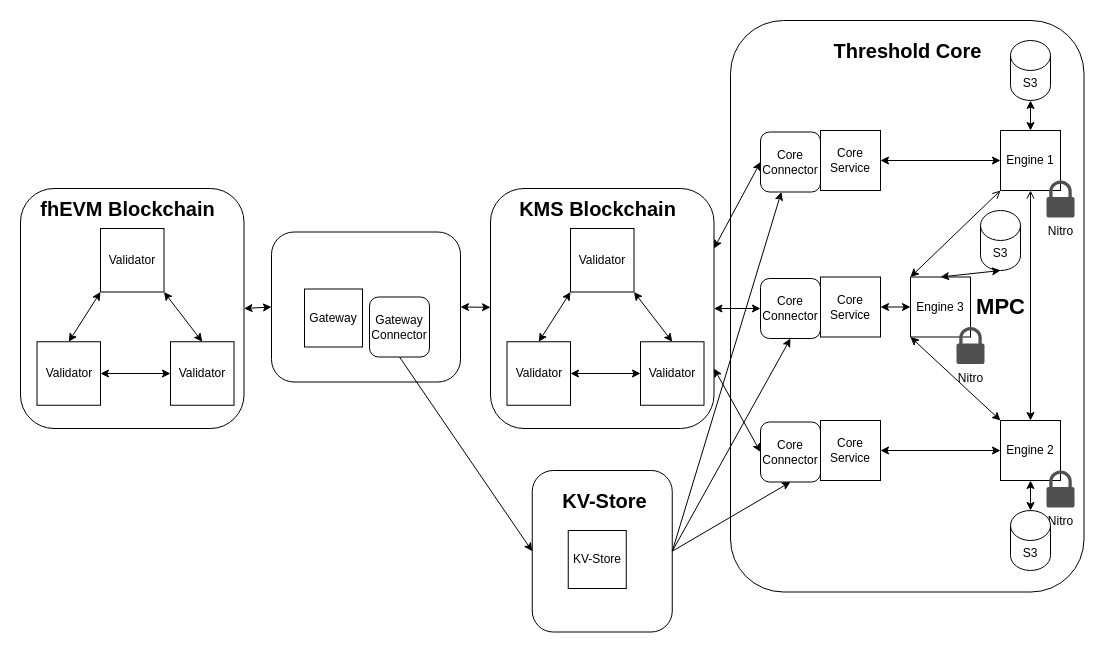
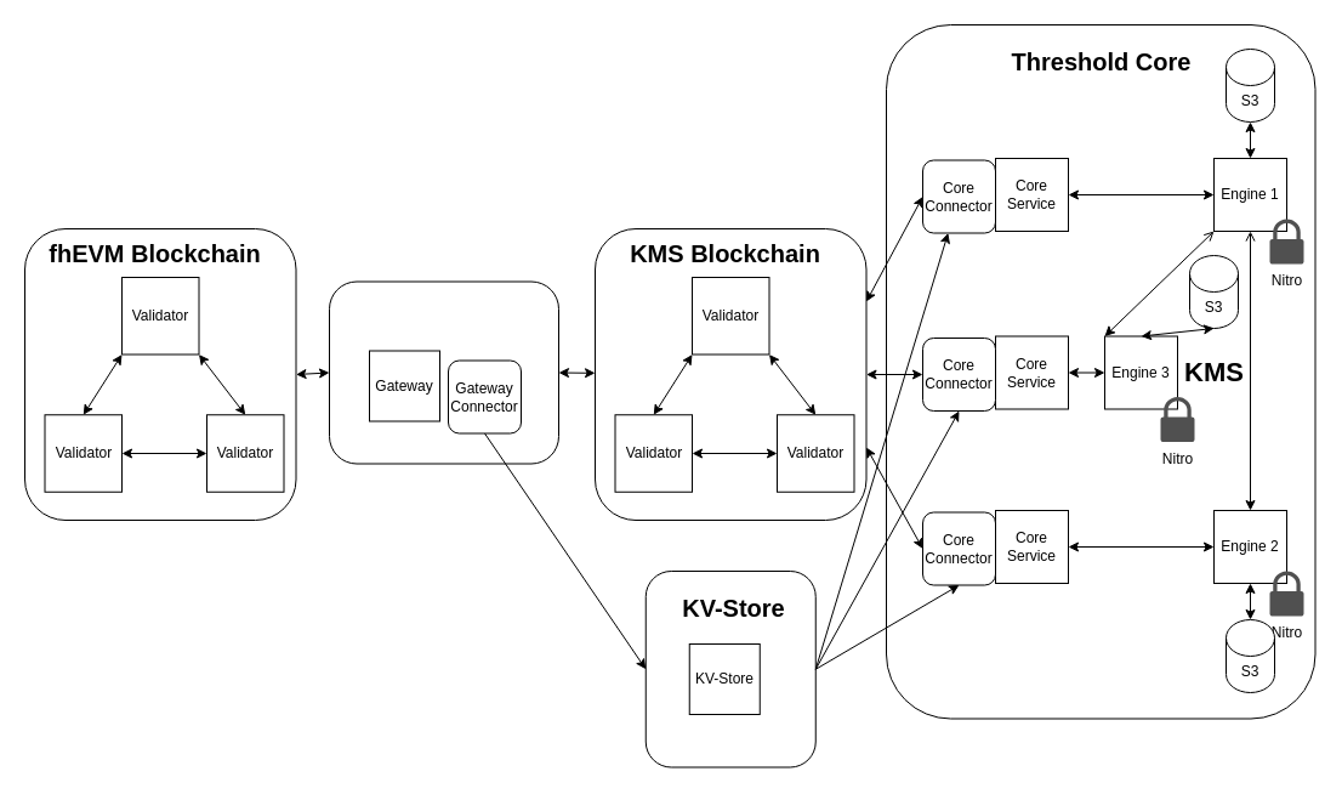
  <mxCell id="0" />
  <mxCell id="1" parent="0" />
  <mxCell id="2" value="&lt;font style=&quot;font-size: 20px;&quot;&gt;&lt;b&gt;KMS blockchain&lt;/b&gt;&lt;/font&gt;" style="rounded=1;whiteSpace=wrap;html=1;fontColor=none;noLabel=1;labelBackgroundColor=none;" parent="1" vertex="1"><mxGeometry x="730" width="353.5" height="571.5" as="geometry" y="20" /></mxCell>
  <mxCell id="3" value="&lt;font style=&quot;font-size: 20px;&quot;&gt;&lt;b&gt;KMS blockchain&lt;/b&gt;&lt;/font&gt;" style="rounded=1;whiteSpace=wrap;html=1;fontColor=none;noLabel=1;labelBackgroundColor=none;" parent="1" vertex="1"><mxGeometry x="271" y="231.5" width="189" height="150" as="geometry" /></mxCell>
  <mxCell id="4" value="&lt;font style=&quot;font-size: 20px;&quot;&gt;&lt;b&gt;KMS blockchain&lt;/b&gt;&lt;/font&gt;" style="rounded=1;whiteSpace=wrap;html=1;fontColor=none;noLabel=1;labelBackgroundColor=none;" parent="1" vertex="1"><mxGeometry x="490" y="188" width="223.5" height="240" as="geometry" /></mxCell>
  <mxCell id="5" value="S3" style="shape=cylinder3;whiteSpace=wrap;html=1;boundedLbl=1;backgroundOutline=1;size=15;" parent="1" vertex="1"><mxGeometry x="1010" y="40" width="40" height="60" as="geometry" /></mxCell>
  <mxCell id="6" value="Engine 1" style="whiteSpace=wrap;html=1;aspect=fixed;" parent="1" vertex="1"><mxGeometry x="1000" y="130" width="60" height="60" as="geometry" /></mxCell>
  <mxCell id="7" value="Nitro" style="sketch=0;pointerEvents=1;shadow=0;dashed=0;html=1;strokeColor=none;fillColor=#505050;labelPosition=center;verticalLabelPosition=bottom;verticalAlign=top;outlineConnect=0;align=center;shape=mxgraph.office.security.lock_protected;" parent="1" vertex="1"><mxGeometry x="1046" y="180" width="28" height="37" as="geometry" /></mxCell>
  <mxCell id="8" value="Engine 3" style="whiteSpace=wrap;html=1;aspect=fixed;" parent="1" vertex="1"><mxGeometry x="910" y="276.5" width="60" height="60" as="geometry" /></mxCell>
  <mxCell id="9" value="Nitro" style="sketch=0;pointerEvents=1;shadow=0;dashed=0;html=1;strokeColor=none;fillColor=#505050;labelPosition=center;verticalLabelPosition=bottom;verticalAlign=top;outlineConnect=0;align=center;shape=mxgraph.office.security.lock_protected;" parent="1" vertex="1"><mxGeometry x="956" y="326.5" width="28" height="37" as="geometry" /></mxCell>
  <mxCell id="10" value="Engine 2" style="whiteSpace=wrap;html=1;aspect=fixed;" parent="1" vertex="1"><mxGeometry x="1000" y="420" width="60" height="60" as="geometry" /></mxCell>
  <mxCell id="11" value="Nitro" style="sketch=0;pointerEvents=1;shadow=0;dashed=0;html=1;strokeColor=none;fillColor=#505050;labelPosition=center;verticalLabelPosition=bottom;verticalAlign=top;outlineConnect=0;align=center;shape=mxgraph.office.security.lock_protected;" parent="1" vertex="1"><mxGeometry x="1046" y="470" width="28" height="37" as="geometry" /></mxCell>
  <mxCell id="12" value="" style="endArrow=classic;startArrow=classic;html=1;rounded=0;exitX=0.5;exitY=0;exitDx=0;exitDy=0;entryX=0.5;entryY=1;entryDx=0;entryDy=0;entryPerimeter=0;" parent="1" source="6" target="5" edge="1"><mxGeometry width="50" height="50" relative="1" as="geometry"><mxPoint x="976" y="150" as="sourcePoint" /><mxPoint x="1026" y="100" as="targetPoint" /></mxGeometry></mxCell>
  <mxCell id="13" value="S3" style="shape=cylinder3;whiteSpace=wrap;html=1;boundedLbl=1;backgroundOutline=1;size=15;" parent="1" vertex="1"><mxGeometry x="980" y="210" width="40" height="60" as="geometry" /></mxCell>
  <mxCell id="14" value="" style="endArrow=classic;startArrow=classic;html=1;rounded=0;exitX=0.5;exitY=0;exitDx=0;exitDy=0;entryX=0.5;entryY=1;entryDx=0;entryDy=0;entryPerimeter=0;" parent="1" source="8" target="13" edge="1"><mxGeometry width="50" height="50" relative="1" as="geometry"><mxPoint x="940" y="280" as="sourcePoint" /><mxPoint x="936" y="250" as="targetPoint" /></mxGeometry></mxCell>
  <mxCell id="15" value="S3" style="shape=cylinder3;whiteSpace=wrap;html=1;boundedLbl=1;backgroundOutline=1;size=15;" parent="1" vertex="1"><mxGeometry x="1010" y="510" width="40" height="60" as="geometry" /></mxCell>
  <mxCell id="16" value="" style="endArrow=classic;startArrow=classic;html=1;rounded=0;entryX=0.5;entryY=0;entryDx=0;entryDy=0;entryPerimeter=0;" parent="1" source="10" target="15" edge="1"><mxGeometry width="50" height="50" relative="1" as="geometry"><mxPoint x="1066" y="590" as="sourcePoint" /><mxPoint x="1002" y="630" as="targetPoint" /></mxGeometry></mxCell>
  <mxCell id="17" value="" style="endArrow=open;startArrow=classic;html=1;rounded=0;exitX=0.5;exitY=0;exitDx=0;exitDy=0;" parent="1" source="10" target="6" edge="1"><mxGeometry width="50" height="50" relative="1" as="geometry"><mxPoint x="986" y="240" as="sourcePoint" /><mxPoint x="1036" y="190" as="targetPoint" /></mxGeometry></mxCell>
  <mxCell id="18" value="" style="endArrow=open;startArrow=classic;html=1;rounded=0;exitX=0;exitY=0;exitDx=0;exitDy=0;entryX=0;entryY=1;entryDx=0;entryDy=0;" parent="1" source="8" target="6" edge="1"><mxGeometry width="50" height="50" relative="1" as="geometry"><mxPoint x="1040" y="330" as="sourcePoint" /><mxPoint x="1040" y="200" as="targetPoint" /></mxGeometry></mxCell>
- <mxCell id="19" value="" style="endArrow=classic;startArrow=classic;html=1;rounded=0;entryX=0;entryY=0;entryDx=0;entryDy=0;exitX=0;exitY=1;exitDx=0;exitDy=0;" parent="1" source="8" target="10" edge="1"><mxGeometry width="50" height="50" relative="1" as="geometry"><mxPoint x="1086" y="310" as="sourcePoint" /><mxPoint x="1070" y="170" as="targetPoint" /></mxGeometry></mxCell>
- <mxCell id="20" value="MPC" style="text;html=1;align=center;verticalAlign=middle;resizable=0;points=[];autosize=1;strokeColor=none;fillColor=none;fontSize=22;fontStyle=1" parent="1" vertex="1"><mxGeometry x="965" y="286.5" width="70" height="40" as="geometry" /></mxCell>
+ <mxCell id="20" value="KMS" style="text;html=1;align=center;verticalAlign=middle;resizable=0;points=[];autosize=1;strokeColor=none;fillColor=none;fontSize=22;fontStyle=1" parent="1" vertex="1"><mxGeometry x="965" y="286.5" width="70" height="40" as="geometry" /></mxCell>
  <mxCell id="21" value="Core Service" style="whiteSpace=wrap;html=1;aspect=fixed;" parent="1" vertex="1"><mxGeometry x="820" y="130" width="60" height="60" as="geometry" /></mxCell>
  <mxCell id="22" value="" style="endArrow=classic;startArrow=classic;html=1;rounded=0;exitX=0;exitY=0.5;exitDx=0;exitDy=0;entryX=1;entryY=0.5;entryDx=0;entryDy=0;" parent="1" source="6" target="21" edge="1"><mxGeometry width="50" height="50" relative="1" as="geometry"><mxPoint x="1106" y="250" as="sourcePoint" /><mxPoint x="1070" y="170" as="targetPoint" /></mxGeometry></mxCell>
  <mxCell id="23" value="Core Service" style="whiteSpace=wrap;html=1;aspect=fixed;" parent="1" vertex="1"><mxGeometry x="820" y="420" width="60" height="60" as="geometry" /></mxCell>
  <mxCell id="24" value="" style="endArrow=classic;startArrow=classic;html=1;rounded=0;entryX=1;entryY=0.5;entryDx=0;entryDy=0;exitX=0;exitY=0.5;exitDx=0;exitDy=0;" parent="1" source="10" target="23" edge="1"><mxGeometry width="50" height="50" relative="1" as="geometry"><mxPoint x="990" y="470" as="sourcePoint" /><mxPoint x="970" y="270" as="targetPoint" /></mxGeometry></mxCell>
  <mxCell id="25" value="Core Service" style="whiteSpace=wrap;html=1;aspect=fixed;" parent="1" vertex="1"><mxGeometry x="820" y="276.5" width="60" height="60" as="geometry" /></mxCell>
  <mxCell id="26" value="" style="endArrow=classic;startArrow=classic;html=1;rounded=0;" parent="1" source="8" target="25" edge="1"><mxGeometry width="50" height="50" relative="1" as="geometry"><mxPoint x="910" y="307.5" as="sourcePoint" /><mxPoint x="870" y="307.5" as="targetPoint" /></mxGeometry></mxCell>
  <mxCell id="27" value="Core Connector" style="rounded=1;whiteSpace=wrap;html=1;" parent="1" vertex="1"><mxGeometry x="760" y="131.5" width="60" height="60" as="geometry" /></mxCell>
  <mxCell id="28" value="Core Connector" style="rounded=1;whiteSpace=wrap;html=1;" parent="1" vertex="1"><mxGeometry x="760" y="278" width="60" height="60" as="geometry" /></mxCell>
  <mxCell id="29" value="Core Connector" style="rounded=1;whiteSpace=wrap;html=1;" parent="1" vertex="1"><mxGeometry x="760" y="421.5" width="60" height="60" as="geometry" /></mxCell>
  <mxCell id="30" value="Validator" style="whiteSpace=wrap;html=1;aspect=fixed;" parent="1" vertex="1"><mxGeometry x="570" y="228" width="63.5" height="63.5" as="geometry" /></mxCell>
  <mxCell id="31" value="Validator" style="whiteSpace=wrap;html=1;aspect=fixed;" parent="1" vertex="1"><mxGeometry x="506.5" y="341.25" width="63.5" height="63.5" as="geometry" /></mxCell>
  <mxCell id="32" value="Validator" style="whiteSpace=wrap;html=1;aspect=fixed;" parent="1" vertex="1"><mxGeometry x="640" y="341.25" width="63.5" height="63.5" as="geometry" /></mxCell>
  <mxCell id="33" value="" style="endArrow=classic;startArrow=classic;html=1;rounded=0;entryX=0;entryY=1;entryDx=0;entryDy=0;exitX=0.5;exitY=0;exitDx=0;exitDy=0;" parent="1" source="31" target="30" edge="1"><mxGeometry width="50" height="50" relative="1" as="geometry"><mxPoint x="800" y="358" as="sourcePoint" /><mxPoint x="850" y="308" as="targetPoint" /></mxGeometry></mxCell>
  <mxCell id="34" value="" style="endArrow=classic;startArrow=classic;html=1;rounded=0;entryX=1;entryY=1;entryDx=0;entryDy=0;exitX=0.5;exitY=0;exitDx=0;exitDy=0;" parent="1" source="32" target="30" edge="1"><mxGeometry width="50" height="50" relative="1" as="geometry"><mxPoint x="548" y="351" as="sourcePoint" /><mxPoint x="580" y="302" as="targetPoint" /></mxGeometry></mxCell>
  <mxCell id="35" value="" style="endArrow=classic;startArrow=classic;html=1;rounded=0;entryX=0;entryY=0.5;entryDx=0;entryDy=0;exitX=1;exitY=0.5;exitDx=0;exitDy=0;" parent="1" source="31" target="32" edge="1"><mxGeometry width="50" height="50" relative="1" as="geometry"><mxPoint x="558" y="361" as="sourcePoint" /><mxPoint x="590" y="312" as="targetPoint" /></mxGeometry></mxCell>
  <mxCell id="36" value="&lt;font style=&quot;font-size: 20px;&quot;&gt;&lt;b&gt;KMS Blockchain&lt;/b&gt;&lt;/font&gt;" style="text;html=1;align=center;verticalAlign=middle;resizable=0;points=[];autosize=1;strokeColor=none;fillColor=none;" parent="1" vertex="1"><mxGeometry x="506.5" y="188" width="180" height="40" as="geometry" /></mxCell>
  <mxCell id="37" value="" style="endArrow=classic;startArrow=classic;html=1;rounded=0;entryX=0;entryY=0.5;entryDx=0;entryDy=0;exitX=1;exitY=0.25;exitDx=0;exitDy=0;" parent="1" source="4" target="27" edge="1"><mxGeometry width="50" height="50" relative="1" as="geometry"><mxPoint x="800" y="331.5" as="sourcePoint" /><mxPoint x="850" y="281.5" as="targetPoint" /></mxGeometry></mxCell>
  <mxCell id="38" value="" style="endArrow=classic;startArrow=classic;html=1;rounded=0;entryX=0;entryY=0.5;entryDx=0;entryDy=0;exitX=1;exitY=0.5;exitDx=0;exitDy=0;" parent="1" source="4" target="28" edge="1"><mxGeometry width="50" height="50" relative="1" as="geometry"><mxPoint x="724" y="231.5" as="sourcePoint" /><mxPoint x="770" y="171.5" as="targetPoint" /></mxGeometry></mxCell>
  <mxCell id="39" value="" style="endArrow=classic;startArrow=classic;html=1;rounded=0;entryX=0;entryY=0.5;entryDx=0;entryDy=0;exitX=1;exitY=0.75;exitDx=0;exitDy=0;" parent="1" source="4" target="29" edge="1"><mxGeometry width="50" height="50" relative="1" as="geometry"><mxPoint x="734" y="241.5" as="sourcePoint" /><mxPoint x="780" y="181.5" as="targetPoint" /></mxGeometry></mxCell>
  <mxCell id="40" value="Gateway" style="whiteSpace=wrap;html=1;aspect=fixed;" parent="1" vertex="1"><mxGeometry x="304" y="288.5" width="58" height="58" as="geometry" /></mxCell>
  <mxCell id="41" value="Gateway Connector" style="rounded=1;whiteSpace=wrap;html=1;" parent="1" vertex="1"><mxGeometry x="369" y="296.5" width="60" height="60" as="geometry" /></mxCell>
  <mxCell id="42" value="" style="endArrow=classic;startArrow=classic;html=1;rounded=0;exitX=1;exitY=0.5;exitDx=0;exitDy=0;" parent="1" source="3" target="4" edge="1"><mxGeometry width="50" height="50" relative="1" as="geometry"><mxPoint x="500" y="308" as="sourcePoint" /><mxPoint x="800" y="318" as="targetPoint" /></mxGeometry></mxCell>
  <mxCell id="43" value="&lt;font style=&quot;font-size: 20px;&quot;&gt;&lt;b&gt;KMS blockchain&lt;/b&gt;&lt;/font&gt;" style="rounded=1;whiteSpace=wrap;html=1;fontColor=none;noLabel=1;labelBackgroundColor=none;" parent="1" vertex="1"><mxGeometry x="20" y="188" width="223.5" height="240" as="geometry" /></mxCell>
  <mxCell id="44" value="Validator" style="whiteSpace=wrap;html=1;aspect=fixed;" parent="1" vertex="1"><mxGeometry x="100" y="228" width="63.5" height="63.5" as="geometry" /></mxCell>
  <mxCell id="45" value="Validator" style="whiteSpace=wrap;html=1;aspect=fixed;" parent="1" vertex="1"><mxGeometry x="36.5" y="341.25" width="63.5" height="63.5" as="geometry" /></mxCell>
  <mxCell id="46" value="Validator" style="whiteSpace=wrap;html=1;aspect=fixed;" parent="1" vertex="1"><mxGeometry x="170" y="341.25" width="63.5" height="63.5" as="geometry" /></mxCell>
  <mxCell id="47" value="" style="endArrow=classic;startArrow=classic;html=1;rounded=0;entryX=0;entryY=1;entryDx=0;entryDy=0;exitX=0.5;exitY=0;exitDx=0;exitDy=0;" parent="1" source="45" target="44" edge="1"><mxGeometry width="50" height="50" relative="1" as="geometry"><mxPoint x="330" y="358" as="sourcePoint" /><mxPoint x="380" y="308" as="targetPoint" /></mxGeometry></mxCell>
  <mxCell id="48" value="" style="endArrow=classic;startArrow=classic;html=1;rounded=0;entryX=1;entryY=1;entryDx=0;entryDy=0;exitX=0.5;exitY=0;exitDx=0;exitDy=0;" parent="1" source="46" target="44" edge="1"><mxGeometry width="50" height="50" relative="1" as="geometry"><mxPoint x="78" y="351" as="sourcePoint" /><mxPoint x="110" y="302" as="targetPoint" /></mxGeometry></mxCell>
  <mxCell id="49" value="" style="endArrow=classic;startArrow=classic;html=1;rounded=0;entryX=0;entryY=0.5;entryDx=0;entryDy=0;exitX=1;exitY=0.5;exitDx=0;exitDy=0;" parent="1" source="45" target="46" edge="1"><mxGeometry width="50" height="50" relative="1" as="geometry"><mxPoint x="88" y="361" as="sourcePoint" /><mxPoint x="120" y="312" as="targetPoint" /></mxGeometry></mxCell>
  <mxCell id="50" value="&lt;font style=&quot;font-size: 20px;&quot;&gt;&lt;b&gt;fhEVM Blockchain&lt;/b&gt;&lt;/font&gt;" style="text;html=1;align=center;verticalAlign=middle;resizable=0;points=[];autosize=1;strokeColor=none;fillColor=none;" parent="1" vertex="1"><mxGeometry x="26.5" y="188" width="200" height="40" as="geometry" /></mxCell>
  <mxCell id="51" value="" style="endArrow=classic;startArrow=classic;html=1;rounded=0;exitX=1;exitY=0.5;exitDx=0;exitDy=0;entryX=0;entryY=0.5;entryDx=0;entryDy=0;" parent="1" source="43" target="3" edge="1"><mxGeometry width="50" height="50" relative="1" as="geometry"><mxPoint x="500" y="305" as="sourcePoint" /><mxPoint x="530" y="308" as="targetPoint" /></mxGeometry></mxCell>
  <mxCell id="52" value="&lt;span style=&quot;font-size: 20px;&quot;&gt;&lt;b&gt;Threshold Core&lt;/b&gt;&lt;/span&gt;" style="text;html=1;align=center;verticalAlign=middle;resizable=0;points=[];autosize=1;strokeColor=none;fillColor=none;" parent="1" vertex="1"><mxGeometry x="821.75" y="30" width="170" height="40" as="geometry" /></mxCell>
  <mxCell id="53" value="&lt;font style=&quot;font-size: 20px;&quot;&gt;&lt;b&gt;KMS blockchain&lt;/b&gt;&lt;/font&gt;" style="rounded=1;whiteSpace=wrap;html=1;fontColor=none;noLabel=1;labelBackgroundColor=none;" vertex="1" parent="1"><mxGeometry x="531.75" y="470" width="140" height="161.5" as="geometry" /></mxCell>
  <mxCell id="54" value="&lt;font style=&quot;font-size: 20px;&quot;&gt;&lt;b&gt;KV-Store&lt;/b&gt;&lt;/font&gt;" style="text;html=1;align=center;verticalAlign=middle;resizable=0;points=[];autosize=1;strokeColor=none;fillColor=none;" vertex="1" parent="1"><mxGeometry x="548.5" y="480" width="110" height="40" as="geometry" /></mxCell>
  <mxCell id="55" value="KV-Store" style="whiteSpace=wrap;html=1;aspect=fixed;" vertex="1" parent="1"><mxGeometry x="567.75" y="530" width="58" height="58" as="geometry" /></mxCell>
  <mxCell id="56" value="" style="endArrow=classic;startArrow=none;html=1;rounded=0;exitX=0.5;exitY=1;exitDx=0;exitDy=0;entryX=0;entryY=0.5;entryDx=0;entryDy=0;startFill=0;" edge="1" parent="1" source="41" target="53"><mxGeometry width="50" height="50" relative="1" as="geometry"><mxPoint x="470" y="317" as="sourcePoint" /><mxPoint x="500" y="317" as="targetPoint" /></mxGeometry></mxCell>
  <mxCell id="57" value="" style="endArrow=none;startArrow=classic;html=1;rounded=0;exitX=0.5;exitY=1;exitDx=0;exitDy=0;entryX=1;entryY=0.5;entryDx=0;entryDy=0;endFill=0;" edge="1" parent="1" source="29" target="53"><mxGeometry width="50" height="50" relative="1" as="geometry"><mxPoint x="404" y="357" as="sourcePoint" /><mxPoint x="542" y="561" as="targetPoint" /></mxGeometry></mxCell>
  <mxCell id="58" value="" style="endArrow=none;startArrow=classic;html=1;rounded=0;exitX=0.5;exitY=1;exitDx=0;exitDy=0;entryX=1;entryY=0.5;entryDx=0;entryDy=0;endFill=0;" edge="1" parent="1" source="28" target="53"><mxGeometry width="50" height="50" relative="1" as="geometry"><mxPoint x="800" y="492" as="sourcePoint" /><mxPoint x="682" y="561" as="targetPoint" /></mxGeometry></mxCell>
  <mxCell id="59" value="" style="endArrow=none;startArrow=classic;html=1;rounded=0;entryX=1;entryY=0.5;entryDx=0;entryDy=0;endFill=0;" edge="1" parent="1" source="27" target="53"><mxGeometry width="50" height="50" relative="1" as="geometry"><mxPoint x="810" y="502" as="sourcePoint" /><mxPoint x="692" y="571" as="targetPoint" /></mxGeometry></mxCell>
